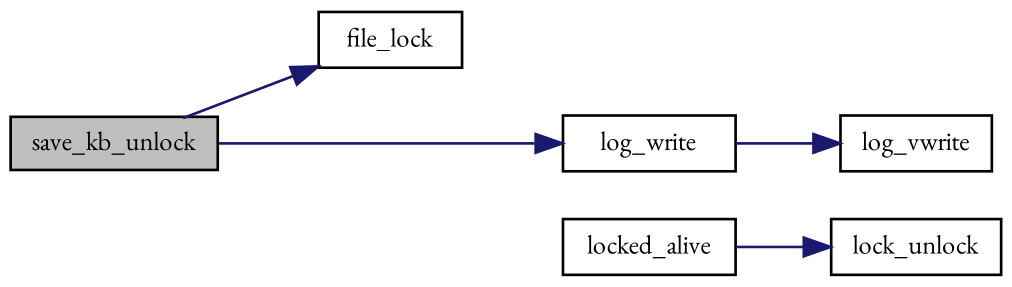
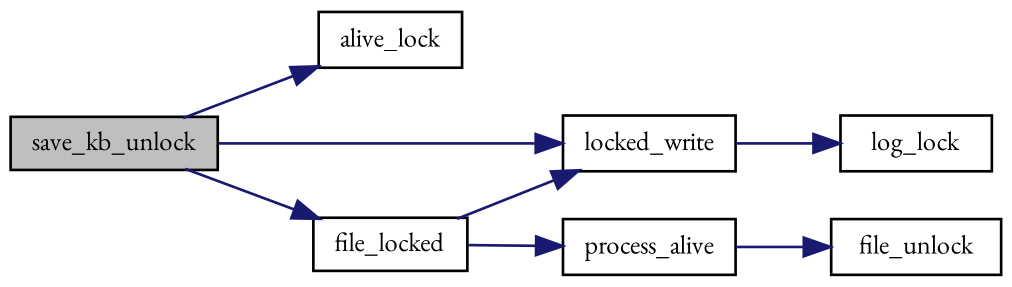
  digraph {
    fontname="EB Garamond"
    rankdir=LR
    node [color=black fontname="EB Garamond" fontsize=10 shape=record]
    edge [color=midnightblue fontname="EB Garamond" fontsize=10 labelfontname=FreeSans labelfontsize=10 style=solid]
    n1 [fillcolor=grey75 fontcolor=black height=0.2 label=save_kb_unlock style=filled width=0.4]
-   n2 [height=0.2 label=file_lock width=0.4]
-   n4 [height=0.2 label=log_write width=0.4]
-   n5 [height=0.2 label=locked_alive width=0.4]
-   n6 [height=0.2 label=log_vwrite width=0.4]
-   n7 [height=0.2 label=lock_unlock width=0.4]
+   n2 [height=0.2 label=alive_lock width=0.4]
+   n3 [height=0.2 label=file_locked width=0.4]
+   n4 [height=0.2 label=locked_write width=0.4]
+   n5 [height=0.2 label=process_alive width=0.4]
+   n6 [height=0.2 label=log_lock width=0.4]
+   n7 [height=0.2 label=file_unlock width=0.4]
    n1 -> n2
+   n1 -> n3
    n1 -> n4
+   n3 -> n4
+   n3 -> n5
    n4 -> n6
    n5 -> n7
  }
